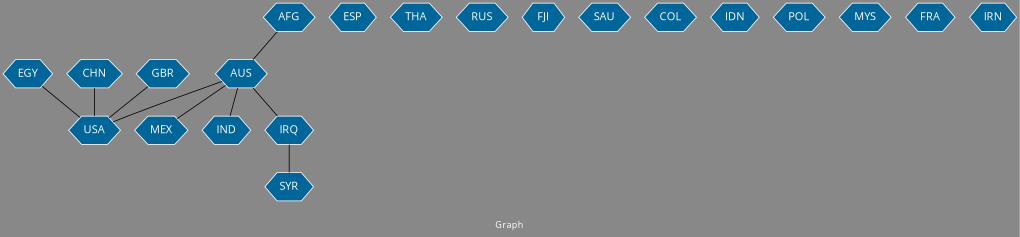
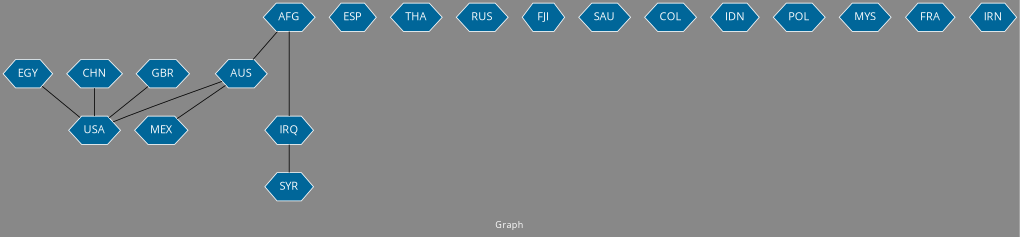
  graph {
    bgcolor="#888888"
    fontcolor=white
    fontname="Open Sans"
    fontsize=12
    label="Graph"
    node [color=white fillcolor="#006699" fontcolor=white fontname="Open Sans" shape=hexagon style=filled]
    edge [arrowhead=open color=black fontcolor=white fontname="Open Sans" fontsize=12 weight=1]
    n1 [label=AUS]
    n2 [label=USA]
    n3 [label=IRQ]
-   n4 [label=IND]
    n5 [label=MEX]
    n6 [label=SYR]
    n7 [label=EGY]
    n8 [label=CHN]
    n9 [label=ESP]
    n10 [label=THA]
    n11 [label=GBR]
    n12 [label=AFG]
    n13 [label=RUS]
    n14 [label=FJI]
    n15 [label=SAU]
    n16 [label=COL]
    n17 [label=IDN]
    n18 [label=POL]
    n19 [label=MYS]
    n20 [label=FRA]
    n21 [label=IRN]
    n1 -- n2 [weight=3]
-   n1 -- n3 [weight=10]
-   n1 -- n4 [weight=2]
+   n12 -- n3 [weight=10]
    n1 -- n5 [weight=2]
    n3 -- n6
    n7 -- n2
    n8 -- n2
    n11 -- n2
    n12 -- n1
  }
